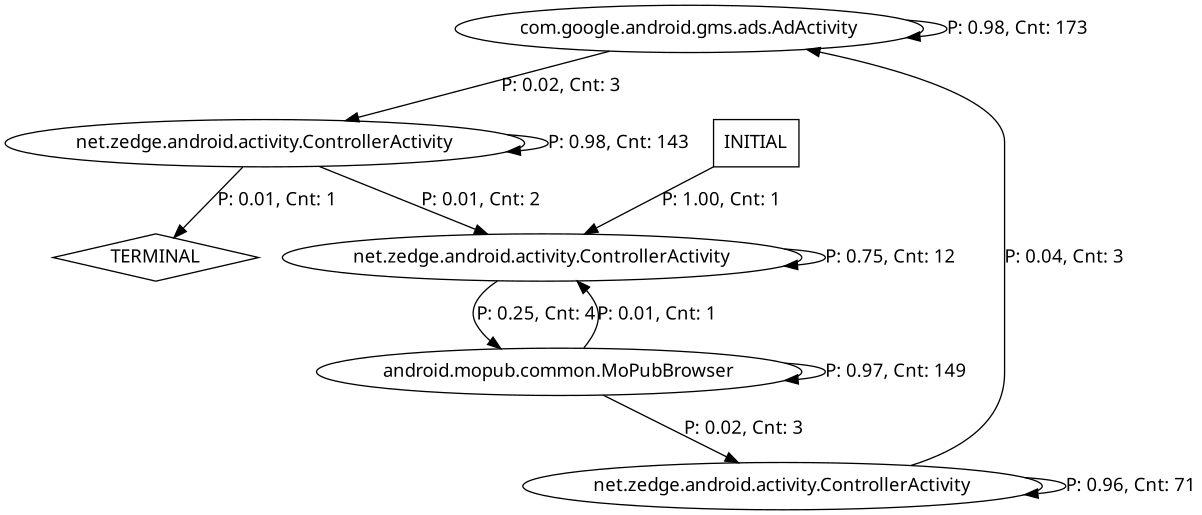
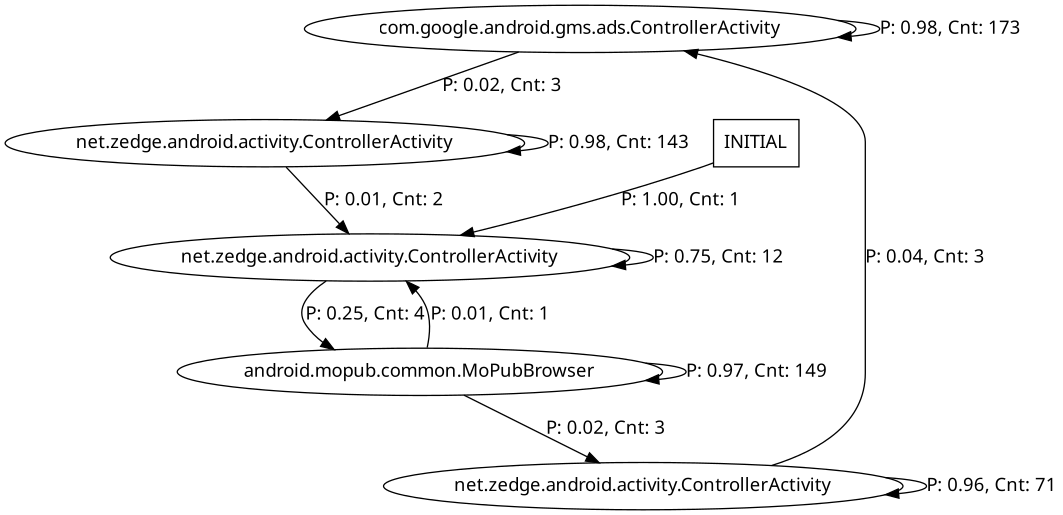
  digraph {
    fontname="Noto Sans"
    node [fontname="Noto Sans"]
    edge [fontname="Noto Sans"]
-   n1 [label="com.google.android.gms.ads.AdActivity"]
+   n1 [label="com.google.android.gms.ads.ControllerActivity"]
    n2 [label="net.zedge.android.activity.ControllerActivity"]
    n3 [label="net.zedge.android.activity.ControllerActivity"]
-   n4 [label=TERMINAL shape=diamond]
    n5 [label="android.mopub.common.MoPubBrowser"]
    n6 [label="net.zedge.android.activity.ControllerActivity"]
    n7 [label=INITIAL shape=box]
    n1 -> n1 [label="P: 0.98, Cnt: 173"]
    n1 -> n2 [label="P: 0.02, Cnt: 3"]
    n2 -> n2 [label="P: 0.98, Cnt: 143"]
    n2 -> n3 [label="P: 0.01, Cnt: 2"]
-   n2 -> n4 [label="P: 0.01, Cnt: 1"]
    n3 -> n3 [label="P: 0.75, Cnt: 12"]
    n3 -> n5 [label="P: 0.25, Cnt: 4"]
    n5 -> n3 [label="P: 0.01, Cnt: 1"]
    n5 -> n5 [label="P: 0.97, Cnt: 149"]
    n5 -> n6 [label="P: 0.02, Cnt: 3"]
    n6 -> n1 [label="P: 0.04, Cnt: 3"]
    n6 -> n6 [label="P: 0.96, Cnt: 71"]
    n7 -> n3 [label="P: 1.00, Cnt: 1"]
  }
